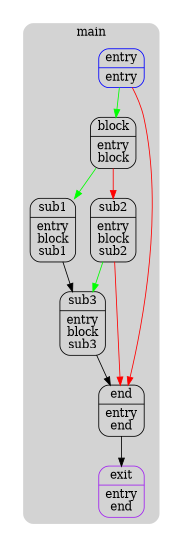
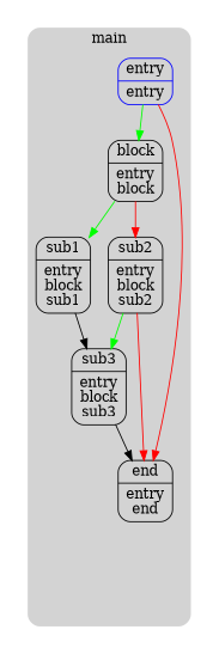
  digraph {
    compound=true
    node [color=black shape=Mrecord]
    edge [color=green]
    n1 [color=blue label="{entry|entry}"]
    n2 [label="{block|entry\nblock}"]
    n3 [label="{end|entry\nend}"]
    n4 [label="{sub1|entry\nblock\nsub1}"]
    n5 [label="{sub2|entry\nblock\nsub2}"]
    n6 [label="{sub3|entry\nblock\nsub3}"]
-   n7 [color=purple label="{exit|entry\nend}"]
    subgraph cluster_1 {
      peripheries=0
      subgraph cluster_2 {
        peripheries=0
        subgraph cluster_3 {
          bgcolor=lightgray
          color=darkgray
          label=main
          peripheries=0
          style=rounded
          n1
          n2
          n3
          n4
          n5
          n6
-         n7
        }
      }
    }
    n1 -> n2
    n1 -> n3 [color=red]
    n2 -> n4
    n2 -> n5 [color=red]
-   n3 -> n7 [color=black]
    n4 -> n6 [color=""]
    n5 -> n3 [color=red]
    n5 -> n6
    n6 -> n3 [color=""]
  }
